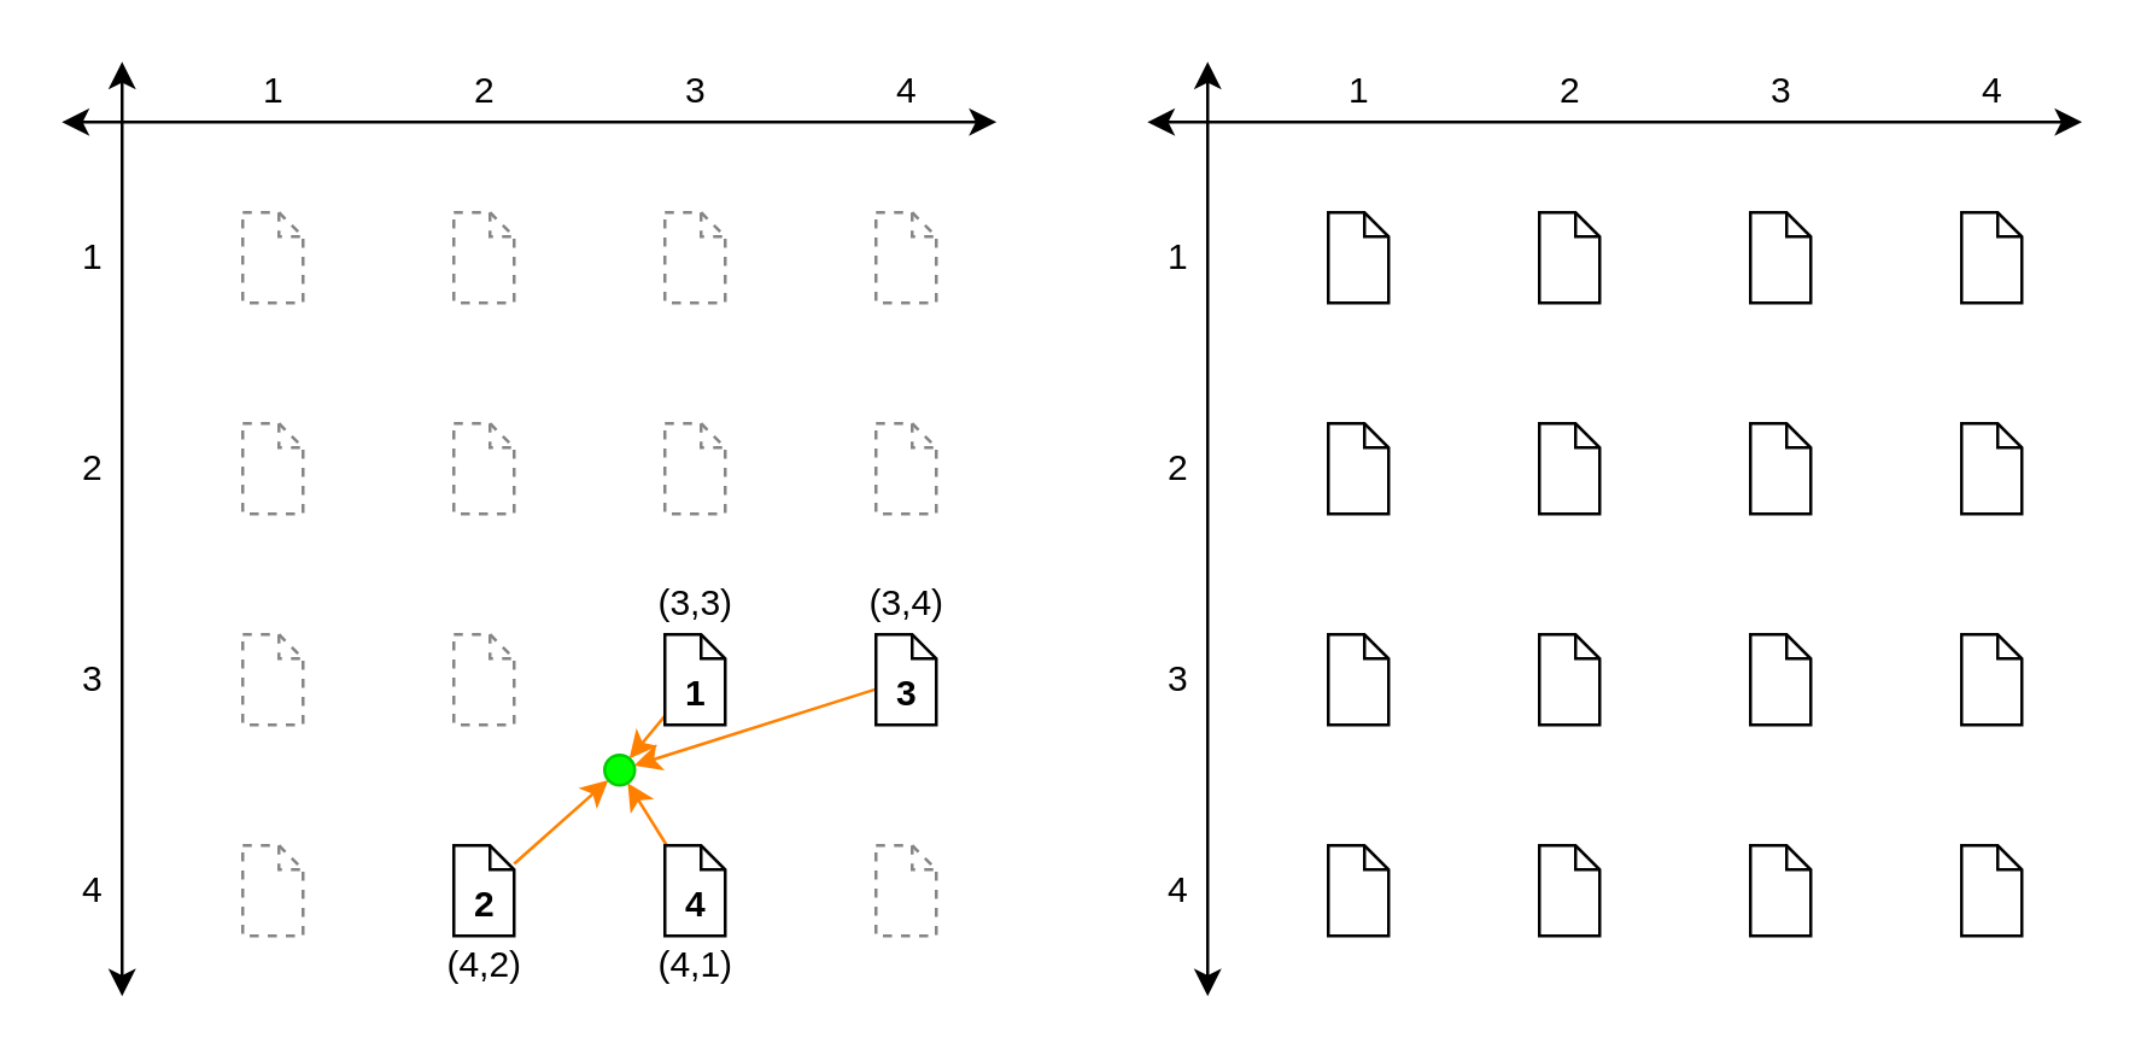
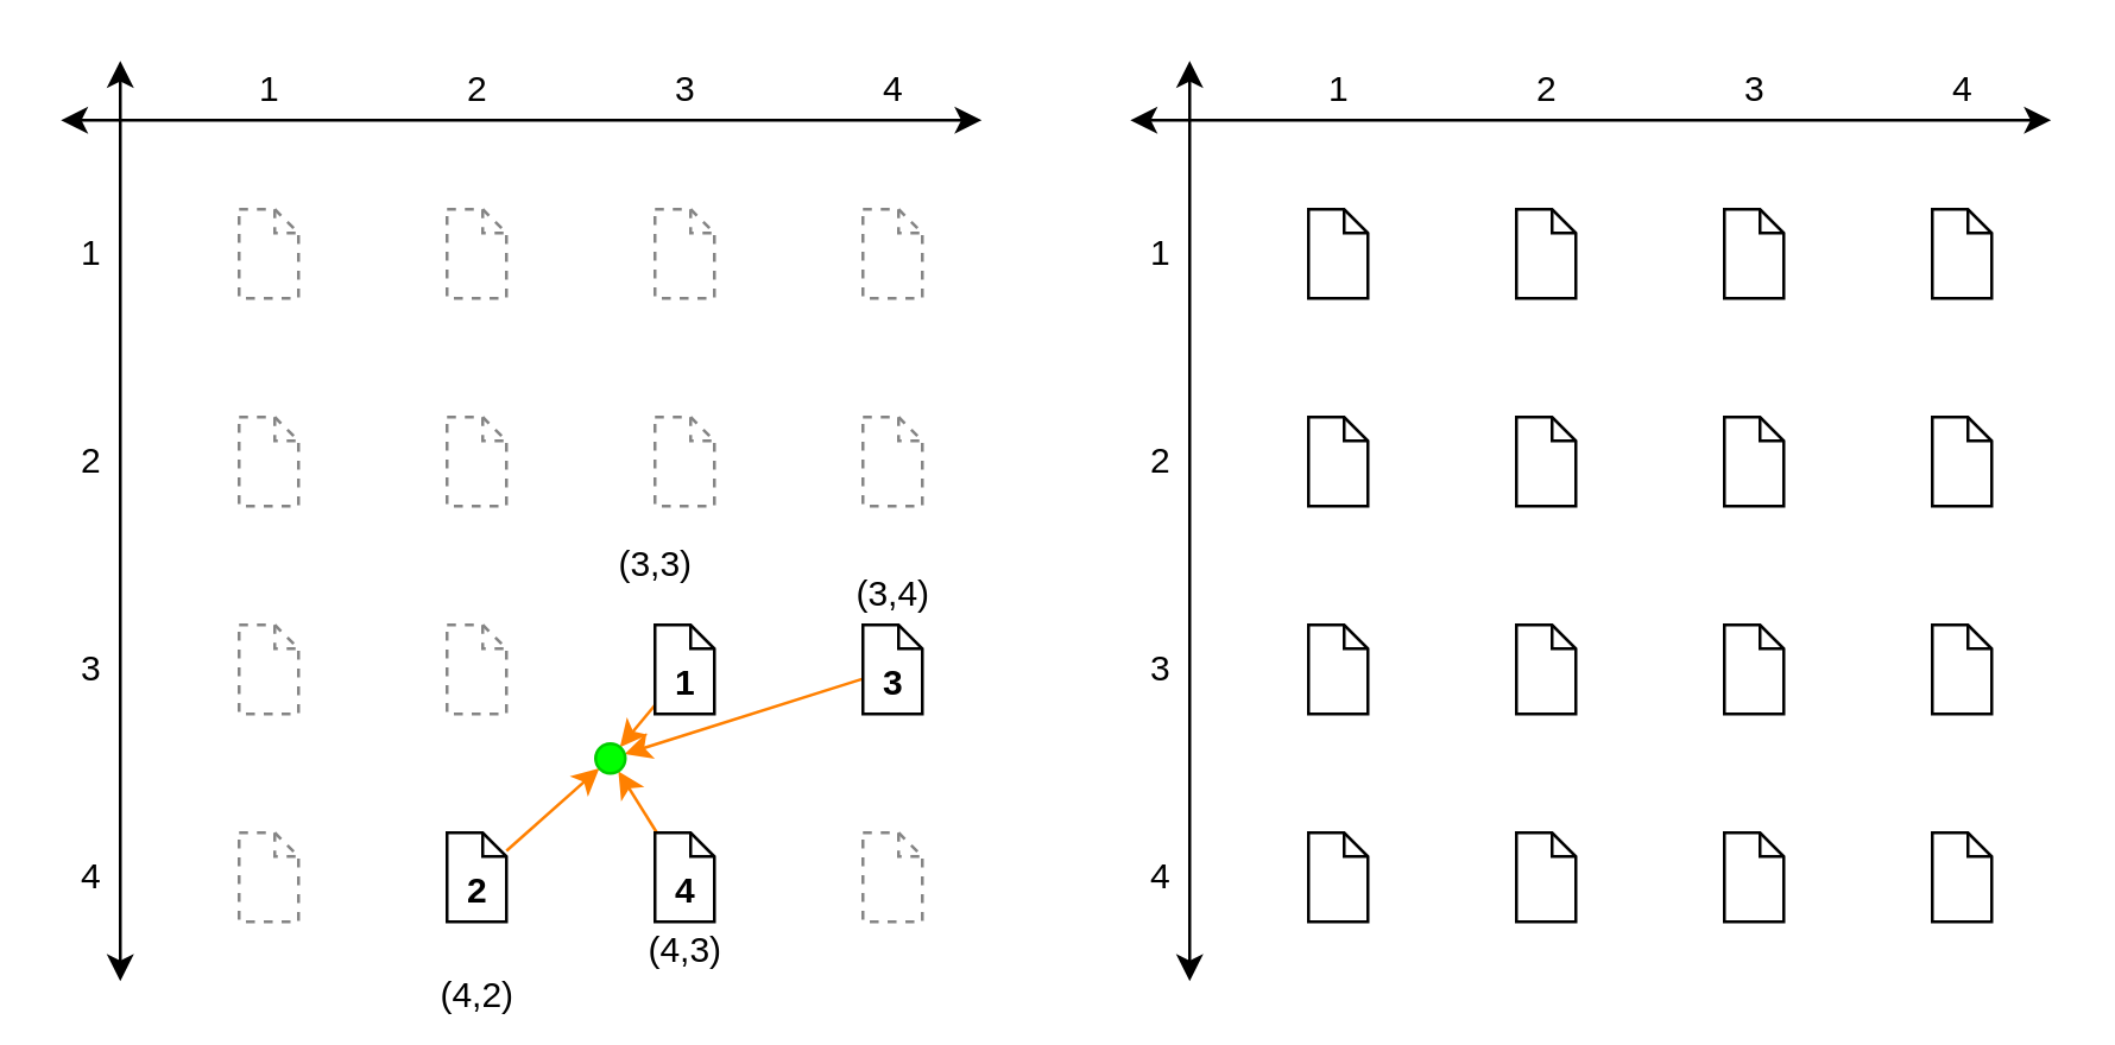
  <mxCell id="0" />
  <mxCell id="1" parent="0" />
  <mxCell id="2" value="" style="endArrow=classic;startArrow=classic;html=1;rounded=0;" edge="1" parent="1"><mxGeometry width="50" height="50" relative="1" as="geometry"><mxPoint x="40" y="330" as="sourcePoint" /><mxPoint x="40" y="20" as="targetPoint" /></mxGeometry></mxCell>
  <mxCell id="3" value="" style="endArrow=classic;startArrow=classic;html=1;rounded=0;" edge="1" parent="1"><mxGeometry width="50" height="50" relative="1" as="geometry"><mxPoint x="330" y="40" as="sourcePoint" /><mxPoint x="20" y="40" as="targetPoint" /></mxGeometry></mxCell>
  <mxCell id="4" value="" style="shape=mxgraph.bpmn.data;labelPosition=center;verticalLabelPosition=bottom;align=center;verticalAlign=top;whiteSpace=wrap;size=8;html=1;strokeColor=#858585;dashed=1;" vertex="1" parent="1"><mxGeometry x="80" y="70" width="20" height="30" as="geometry" /></mxCell>
  <mxCell id="5" value="" style="shape=mxgraph.bpmn.data;labelPosition=center;verticalLabelPosition=bottom;align=center;verticalAlign=top;whiteSpace=wrap;size=8;html=1;strokeColor=#858585;dashed=1;" vertex="1" parent="1"><mxGeometry x="80" y="140" width="20" height="30" as="geometry" /></mxCell>
  <mxCell id="6" value="" style="shape=mxgraph.bpmn.data;labelPosition=center;verticalLabelPosition=bottom;align=center;verticalAlign=top;whiteSpace=wrap;size=8;html=1;strokeColor=#858585;dashed=1;" vertex="1" parent="1"><mxGeometry x="150" y="70" width="20" height="30" as="geometry" /></mxCell>
  <mxCell id="7" value="" style="shape=mxgraph.bpmn.data;labelPosition=center;verticalLabelPosition=bottom;align=center;verticalAlign=top;whiteSpace=wrap;size=8;html=1;strokeColor=#858585;dashed=1;" vertex="1" parent="1"><mxGeometry x="150" y="140" width="20" height="30" as="geometry" /></mxCell>
  <mxCell id="8" value="" style="shape=mxgraph.bpmn.data;labelPosition=center;verticalLabelPosition=bottom;align=center;verticalAlign=top;whiteSpace=wrap;size=8;html=1;strokeColor=#858585;dashed=1;" vertex="1" parent="1"><mxGeometry x="220" y="70" width="20" height="30" as="geometry" /></mxCell>
  <mxCell id="9" value="" style="shape=mxgraph.bpmn.data;labelPosition=center;verticalLabelPosition=bottom;align=center;verticalAlign=top;whiteSpace=wrap;size=8;html=1;strokeColor=#858585;dashed=1;" vertex="1" parent="1"><mxGeometry x="220" y="140" width="20" height="30" as="geometry" /></mxCell>
  <mxCell id="10" value="" style="shape=mxgraph.bpmn.data;labelPosition=center;verticalLabelPosition=bottom;align=center;verticalAlign=top;whiteSpace=wrap;size=8;html=1;strokeColor=#858585;dashed=1;" vertex="1" parent="1"><mxGeometry x="290" y="70" width="20" height="30" as="geometry" /></mxCell>
  <mxCell id="11" value="" style="shape=mxgraph.bpmn.data;labelPosition=center;verticalLabelPosition=bottom;align=center;verticalAlign=top;whiteSpace=wrap;size=8;html=1;strokeColor=#858585;dashed=1;" vertex="1" parent="1"><mxGeometry x="290" y="140" width="20" height="30" as="geometry" /></mxCell>
  <mxCell id="12" value="" style="shape=mxgraph.bpmn.data;labelPosition=center;verticalLabelPosition=bottom;align=center;verticalAlign=top;whiteSpace=wrap;size=8;html=1;strokeColor=#858585;dashed=1;" vertex="1" parent="1"><mxGeometry x="80" y="210" width="20" height="30" as="geometry" /></mxCell>
  <mxCell id="13" value="" style="shape=mxgraph.bpmn.data;labelPosition=center;verticalLabelPosition=bottom;align=center;verticalAlign=top;whiteSpace=wrap;size=8;html=1;strokeColor=#858585;dashed=1;" vertex="1" parent="1"><mxGeometry x="80" y="280" width="20" height="30" as="geometry" /></mxCell>
  <mxCell id="14" value="" style="shape=mxgraph.bpmn.data;labelPosition=center;verticalLabelPosition=bottom;align=center;verticalAlign=top;whiteSpace=wrap;size=8;html=1;strokeColor=#858585;dashed=1;" vertex="1" parent="1"><mxGeometry x="150" y="210" width="20" height="30" as="geometry" /></mxCell>
  <mxCell id="15" style="rounded=0;orthogonalLoop=1;jettySize=auto;html=1;strokeColor=#FF8000;" edge="1" parent="1" source="16" target="32"><mxGeometry relative="1" as="geometry" /></mxCell>
  <mxCell id="16" value="" style="shape=mxgraph.bpmn.data;labelPosition=center;verticalLabelPosition=bottom;align=center;verticalAlign=top;whiteSpace=wrap;size=8;html=1;" vertex="1" parent="1"><mxGeometry x="150" y="280" width="20" height="30" as="geometry" /></mxCell>
  <mxCell id="17" style="edgeStyle=none;rounded=0;orthogonalLoop=1;jettySize=auto;html=1;strokeColor=#FF8000;" edge="1" parent="1" source="18" target="32"><mxGeometry relative="1" as="geometry" /></mxCell>
  <mxCell id="18" value="" style="shape=mxgraph.bpmn.data;labelPosition=center;verticalLabelPosition=bottom;align=center;verticalAlign=top;whiteSpace=wrap;size=8;html=1;" vertex="1" parent="1"><mxGeometry x="220" y="210" width="20" height="30" as="geometry" /></mxCell>
  <mxCell id="19" style="edgeStyle=none;rounded=0;orthogonalLoop=1;jettySize=auto;html=1;strokeColor=#FF8000;" edge="1" parent="1" source="20" target="32"><mxGeometry relative="1" as="geometry" /></mxCell>
  <mxCell id="20" value="" style="shape=mxgraph.bpmn.data;labelPosition=center;verticalLabelPosition=bottom;align=center;verticalAlign=top;whiteSpace=wrap;size=8;html=1;" vertex="1" parent="1"><mxGeometry x="220" y="280" width="20" height="30" as="geometry" /></mxCell>
  <mxCell id="21" style="edgeStyle=none;rounded=0;orthogonalLoop=1;jettySize=auto;html=1;strokeColor=#FF8000;" edge="1" parent="1" source="22" target="32"><mxGeometry relative="1" as="geometry" /></mxCell>
  <mxCell id="22" value="" style="shape=mxgraph.bpmn.data;labelPosition=center;verticalLabelPosition=bottom;align=center;verticalAlign=top;whiteSpace=wrap;size=8;html=1;" vertex="1" parent="1"><mxGeometry x="290" y="210" width="20" height="30" as="geometry" /></mxCell>
  <mxCell id="23" value="" style="shape=mxgraph.bpmn.data;labelPosition=center;verticalLabelPosition=bottom;align=center;verticalAlign=top;whiteSpace=wrap;size=8;html=1;strokeColor=#858585;dashed=1;" vertex="1" parent="1"><mxGeometry x="290" y="280" width="20" height="30" as="geometry" /></mxCell>
  <mxCell id="24" value="1" style="text;html=1;align=center;verticalAlign=middle;resizable=0;points=[];autosize=1;strokeColor=none;fillColor=none;" vertex="1" parent="1"><mxGeometry x="80" y="20" width="20" height="20" as="geometry" /></mxCell>
  <mxCell id="25" value="1" style="text;html=1;align=center;verticalAlign=middle;resizable=0;points=[];autosize=1;strokeColor=none;fillColor=none;" vertex="1" parent="1"><mxGeometry x="20" y="75" width="20" height="20" as="geometry" /></mxCell>
  <mxCell id="26" value="2" style="text;html=1;align=center;verticalAlign=middle;resizable=0;points=[];autosize=1;strokeColor=none;fillColor=none;" vertex="1" parent="1"><mxGeometry x="150" y="20" width="20" height="20" as="geometry" /></mxCell>
  <mxCell id="27" value="3" style="text;html=1;align=center;verticalAlign=middle;resizable=0;points=[];autosize=1;strokeColor=none;fillColor=none;" vertex="1" parent="1"><mxGeometry x="220" y="20" width="20" height="20" as="geometry" /></mxCell>
  <mxCell id="28" value="4" style="text;html=1;align=center;verticalAlign=middle;resizable=0;points=[];autosize=1;strokeColor=none;fillColor=none;" vertex="1" parent="1"><mxGeometry x="290" y="20" width="20" height="20" as="geometry" /></mxCell>
  <mxCell id="29" value="2" style="text;html=1;align=center;verticalAlign=middle;resizable=0;points=[];autosize=1;strokeColor=none;fillColor=none;" vertex="1" parent="1"><mxGeometry x="20" y="145" width="20" height="20" as="geometry" /></mxCell>
  <mxCell id="30" value="3" style="text;html=1;align=center;verticalAlign=middle;resizable=0;points=[];autosize=1;strokeColor=none;fillColor=none;" vertex="1" parent="1"><mxGeometry x="20" y="215" width="20" height="20" as="geometry" /></mxCell>
  <mxCell id="31" value="4" style="text;html=1;align=center;verticalAlign=middle;resizable=0;points=[];autosize=1;strokeColor=none;fillColor=none;" vertex="1" parent="1"><mxGeometry x="20" y="285" width="20" height="20" as="geometry" /></mxCell>
  <mxCell id="32" value="" style="ellipse;whiteSpace=wrap;html=1;aspect=fixed;fillColor=#00FF00;strokeColor=#00CC00;" vertex="1" parent="1"><mxGeometry x="200" y="250" width="10" height="10" as="geometry" /></mxCell>
- <mxCell id="33" value="(4,2)" style="text;html=1;align=center;verticalAlign=middle;resizable=0;points=[];autosize=1;strokeColor=none;fillColor=none;" vertex="1" parent="1"><mxGeometry x="140" y="310" width="40" height="20" as="geometry" /></mxCell>
- <mxCell id="34" value="&lt;div&gt;(4,1)&lt;/div&gt;" style="text;html=1;align=center;verticalAlign=middle;resizable=0;points=[];autosize=1;strokeColor=none;fillColor=none;" vertex="1" parent="1"><mxGeometry x="210" y="310" width="40" height="20" as="geometry" /></mxCell>
- <mxCell id="35" value="(3,3)" style="text;html=1;align=center;verticalAlign=middle;resizable=0;points=[];autosize=1;strokeColor=none;fillColor=none;" vertex="1" parent="1"><mxGeometry x="210" y="190" width="40" height="20" as="geometry" /></mxCell>
+ <mxCell id="33" value="(4,2)" style="text;html=1;align=center;verticalAlign=middle;resizable=0;points=[];autosize=1;strokeColor=none;fillColor=none;" vertex="1" parent="1"><mxGeometry x="140" y="325" width="40" height="20" as="geometry" /></mxCell>
+ <mxCell id="34" value="&lt;div&gt;(4,3)&lt;/div&gt;" style="text;html=1;align=center;verticalAlign=middle;resizable=0;points=[];autosize=1;strokeColor=none;fillColor=none;" vertex="1" parent="1"><mxGeometry x="210" y="310" width="40" height="20" as="geometry" /></mxCell>
+ <mxCell id="35" value="(3,3)" style="text;html=1;align=center;verticalAlign=middle;resizable=0;points=[];autosize=1;strokeColor=none;fillColor=none;" vertex="1" parent="1"><mxGeometry x="200" y="180" width="40" height="20" as="geometry" /></mxCell>
  <mxCell id="36" value="(3,4)" style="text;html=1;align=center;verticalAlign=middle;resizable=0;points=[];autosize=1;strokeColor=none;fillColor=none;" vertex="1" parent="1"><mxGeometry x="280" y="190" width="40" height="20" as="geometry" /></mxCell>
  <mxCell id="37" value="&lt;b&gt;1&lt;/b&gt;" style="text;html=1;align=center;verticalAlign=middle;resizable=0;points=[];autosize=1;strokeColor=none;fillColor=none;" vertex="1" parent="1"><mxGeometry x="220" y="220" width="20" height="20" as="geometry" /></mxCell>
  <mxCell id="38" value="&lt;b&gt;3&lt;/b&gt;" style="text;html=1;align=center;verticalAlign=middle;resizable=0;points=[];autosize=1;strokeColor=none;fillColor=none;" vertex="1" parent="1"><mxGeometry x="290" y="220" width="20" height="20" as="geometry" /></mxCell>
  <mxCell id="39" value="&lt;b&gt;4&lt;/b&gt;" style="text;html=1;align=center;verticalAlign=middle;resizable=0;points=[];autosize=1;strokeColor=none;fillColor=none;" vertex="1" parent="1"><mxGeometry x="220" y="290" width="20" height="20" as="geometry" /></mxCell>
  <mxCell id="40" value="&lt;b&gt;2&lt;/b&gt;" style="text;html=1;align=center;verticalAlign=middle;resizable=0;points=[];autosize=1;strokeColor=none;fillColor=none;" vertex="1" parent="1"><mxGeometry x="150" y="290" width="20" height="20" as="geometry" /></mxCell>
  <mxCell id="41" value="" style="endArrow=classic;startArrow=classic;html=1;rounded=0;" edge="1" parent="1"><mxGeometry width="50" height="50" relative="1" as="geometry"><mxPoint x="400" y="330" as="sourcePoint" /><mxPoint x="400" y="20" as="targetPoint" /></mxGeometry></mxCell>
  <mxCell id="42" value="" style="endArrow=classic;startArrow=classic;html=1;rounded=0;" edge="1" parent="1"><mxGeometry width="50" height="50" relative="1" as="geometry"><mxPoint x="690" y="40" as="sourcePoint" /><mxPoint x="380" y="40" as="targetPoint" /></mxGeometry></mxCell>
  <mxCell id="43" value="" style="shape=mxgraph.bpmn.data;labelPosition=center;verticalLabelPosition=bottom;align=center;verticalAlign=top;whiteSpace=wrap;size=8;html=1;strokeColor=#000000;" vertex="1" parent="1"><mxGeometry x="440" y="70" width="20" height="30" as="geometry" /></mxCell>
  <mxCell id="44" value="" style="shape=mxgraph.bpmn.data;labelPosition=center;verticalLabelPosition=bottom;align=center;verticalAlign=top;whiteSpace=wrap;size=8;html=1;strokeColor=#000000;" vertex="1" parent="1"><mxGeometry x="440" y="140" width="20" height="30" as="geometry" /></mxCell>
  <mxCell id="45" value="" style="shape=mxgraph.bpmn.data;labelPosition=center;verticalLabelPosition=bottom;align=center;verticalAlign=top;whiteSpace=wrap;size=8;html=1;strokeColor=#000000;" vertex="1" parent="1"><mxGeometry x="510" y="70" width="20" height="30" as="geometry" /></mxCell>
  <mxCell id="46" value="" style="shape=mxgraph.bpmn.data;labelPosition=center;verticalLabelPosition=bottom;align=center;verticalAlign=top;whiteSpace=wrap;size=8;html=1;strokeColor=#000000;" vertex="1" parent="1"><mxGeometry x="510" y="140" width="20" height="30" as="geometry" /></mxCell>
  <mxCell id="47" value="" style="shape=mxgraph.bpmn.data;labelPosition=center;verticalLabelPosition=bottom;align=center;verticalAlign=top;whiteSpace=wrap;size=8;html=1;strokeColor=#000000;" vertex="1" parent="1"><mxGeometry x="580" y="70" width="20" height="30" as="geometry" /></mxCell>
  <mxCell id="48" value="" style="shape=mxgraph.bpmn.data;labelPosition=center;verticalLabelPosition=bottom;align=center;verticalAlign=top;whiteSpace=wrap;size=8;html=1;strokeColor=#000000;" vertex="1" parent="1"><mxGeometry x="580" y="140" width="20" height="30" as="geometry" /></mxCell>
  <mxCell id="49" value="" style="shape=mxgraph.bpmn.data;labelPosition=center;verticalLabelPosition=bottom;align=center;verticalAlign=top;whiteSpace=wrap;size=8;html=1;strokeColor=#000000;" vertex="1" parent="1"><mxGeometry x="650" y="70" width="20" height="30" as="geometry" /></mxCell>
  <mxCell id="50" value="" style="shape=mxgraph.bpmn.data;labelPosition=center;verticalLabelPosition=bottom;align=center;verticalAlign=top;whiteSpace=wrap;size=8;html=1;strokeColor=#000000;" vertex="1" parent="1"><mxGeometry x="650" y="140" width="20" height="30" as="geometry" /></mxCell>
  <mxCell id="51" value="" style="shape=mxgraph.bpmn.data;labelPosition=center;verticalLabelPosition=bottom;align=center;verticalAlign=top;whiteSpace=wrap;size=8;html=1;strokeColor=#000000;" vertex="1" parent="1"><mxGeometry x="440" y="210" width="20" height="30" as="geometry" /></mxCell>
  <mxCell id="52" value="" style="shape=mxgraph.bpmn.data;labelPosition=center;verticalLabelPosition=bottom;align=center;verticalAlign=top;whiteSpace=wrap;size=8;html=1;strokeColor=#000000;" vertex="1" parent="1"><mxGeometry x="440" y="280" width="20" height="30" as="geometry" /></mxCell>
  <mxCell id="53" value="" style="shape=mxgraph.bpmn.data;labelPosition=center;verticalLabelPosition=bottom;align=center;verticalAlign=top;whiteSpace=wrap;size=8;html=1;strokeColor=#000000;" vertex="1" parent="1"><mxGeometry x="510" y="210" width="20" height="30" as="geometry" /></mxCell>
  <mxCell id="54" value="" style="shape=mxgraph.bpmn.data;labelPosition=center;verticalLabelPosition=bottom;align=center;verticalAlign=top;whiteSpace=wrap;size=8;html=1;strokeColor=#000000;" vertex="1" parent="1"><mxGeometry x="510" y="280" width="20" height="30" as="geometry" /></mxCell>
  <mxCell id="55" value="" style="shape=mxgraph.bpmn.data;labelPosition=center;verticalLabelPosition=bottom;align=center;verticalAlign=top;whiteSpace=wrap;size=8;html=1;strokeColor=#000000;" vertex="1" parent="1"><mxGeometry x="580" y="210" width="20" height="30" as="geometry" /></mxCell>
  <mxCell id="56" value="" style="shape=mxgraph.bpmn.data;labelPosition=center;verticalLabelPosition=bottom;align=center;verticalAlign=top;whiteSpace=wrap;size=8;html=1;strokeColor=#000000;" vertex="1" parent="1"><mxGeometry x="580" y="280" width="20" height="30" as="geometry" /></mxCell>
  <mxCell id="57" value="" style="shape=mxgraph.bpmn.data;labelPosition=center;verticalLabelPosition=bottom;align=center;verticalAlign=top;whiteSpace=wrap;size=8;html=1;strokeColor=#000000;" vertex="1" parent="1"><mxGeometry x="650" y="210" width="20" height="30" as="geometry" /></mxCell>
  <mxCell id="58" value="" style="shape=mxgraph.bpmn.data;labelPosition=center;verticalLabelPosition=bottom;align=center;verticalAlign=top;whiteSpace=wrap;size=8;html=1;strokeColor=#000000;" vertex="1" parent="1"><mxGeometry x="650" y="280" width="20" height="30" as="geometry" /></mxCell>
  <mxCell id="59" value="1" style="text;html=1;align=center;verticalAlign=middle;resizable=0;points=[];autosize=1;strokeColor=none;fillColor=none;" vertex="1" parent="1"><mxGeometry x="440" y="20" width="20" height="20" as="geometry" /></mxCell>
  <mxCell id="60" value="1" style="text;html=1;align=center;verticalAlign=middle;resizable=0;points=[];autosize=1;strokeColor=none;fillColor=none;" vertex="1" parent="1"><mxGeometry x="380" y="75" width="20" height="20" as="geometry" /></mxCell>
  <mxCell id="61" value="2" style="text;html=1;align=center;verticalAlign=middle;resizable=0;points=[];autosize=1;strokeColor=none;fillColor=none;" vertex="1" parent="1"><mxGeometry x="510" y="20" width="20" height="20" as="geometry" /></mxCell>
  <mxCell id="62" value="3" style="text;html=1;align=center;verticalAlign=middle;resizable=0;points=[];autosize=1;strokeColor=none;fillColor=none;" vertex="1" parent="1"><mxGeometry x="580" y="20" width="20" height="20" as="geometry" /></mxCell>
  <mxCell id="63" value="4" style="text;html=1;align=center;verticalAlign=middle;resizable=0;points=[];autosize=1;strokeColor=none;fillColor=none;" vertex="1" parent="1"><mxGeometry x="650" y="20" width="20" height="20" as="geometry" /></mxCell>
  <mxCell id="64" value="2" style="text;html=1;align=center;verticalAlign=middle;resizable=0;points=[];autosize=1;strokeColor=none;fillColor=none;" vertex="1" parent="1"><mxGeometry x="380" y="145" width="20" height="20" as="geometry" /></mxCell>
  <mxCell id="65" value="3" style="text;html=1;align=center;verticalAlign=middle;resizable=0;points=[];autosize=1;strokeColor=none;fillColor=none;" vertex="1" parent="1"><mxGeometry x="380" y="215" width="20" height="20" as="geometry" /></mxCell>
  <mxCell id="66" value="4" style="text;html=1;align=center;verticalAlign=middle;resizable=0;points=[];autosize=1;strokeColor=none;fillColor=none;" vertex="1" parent="1"><mxGeometry x="380" y="285" width="20" height="20" as="geometry" /></mxCell>
